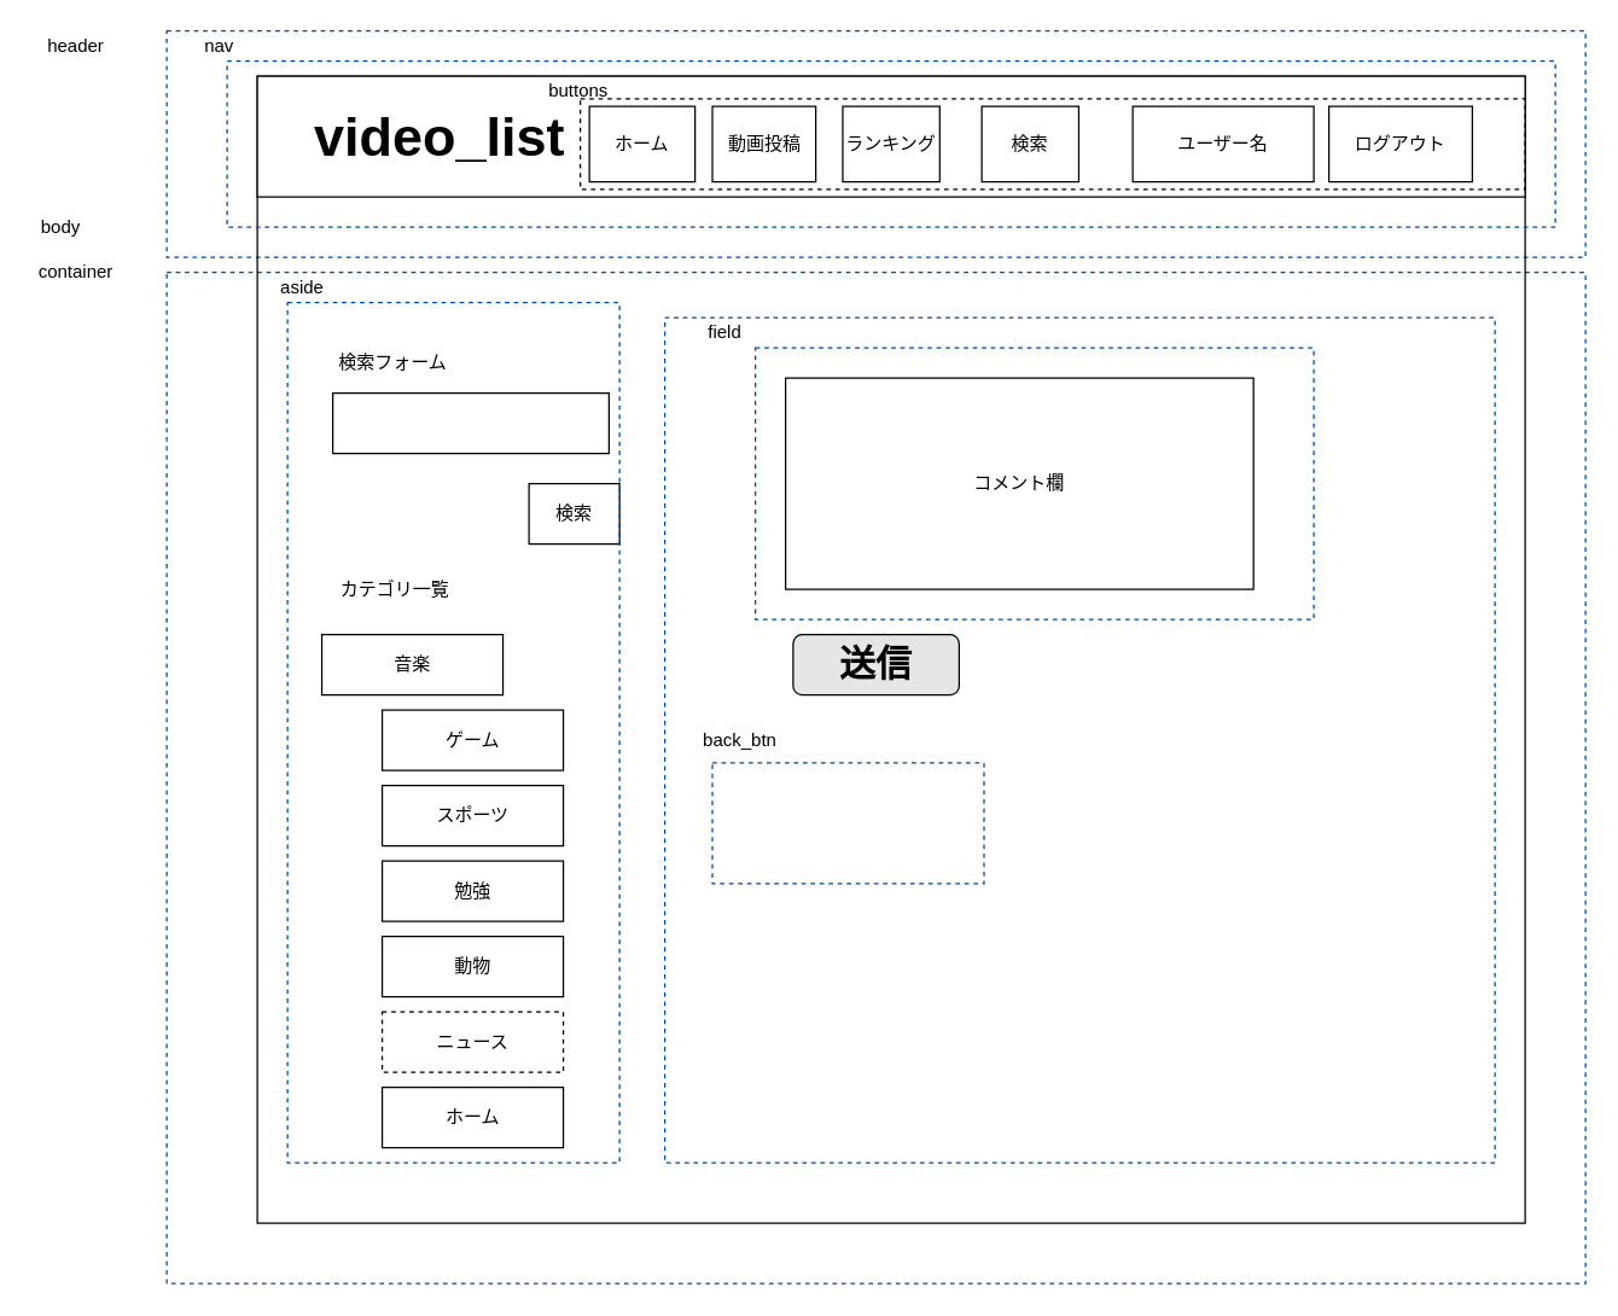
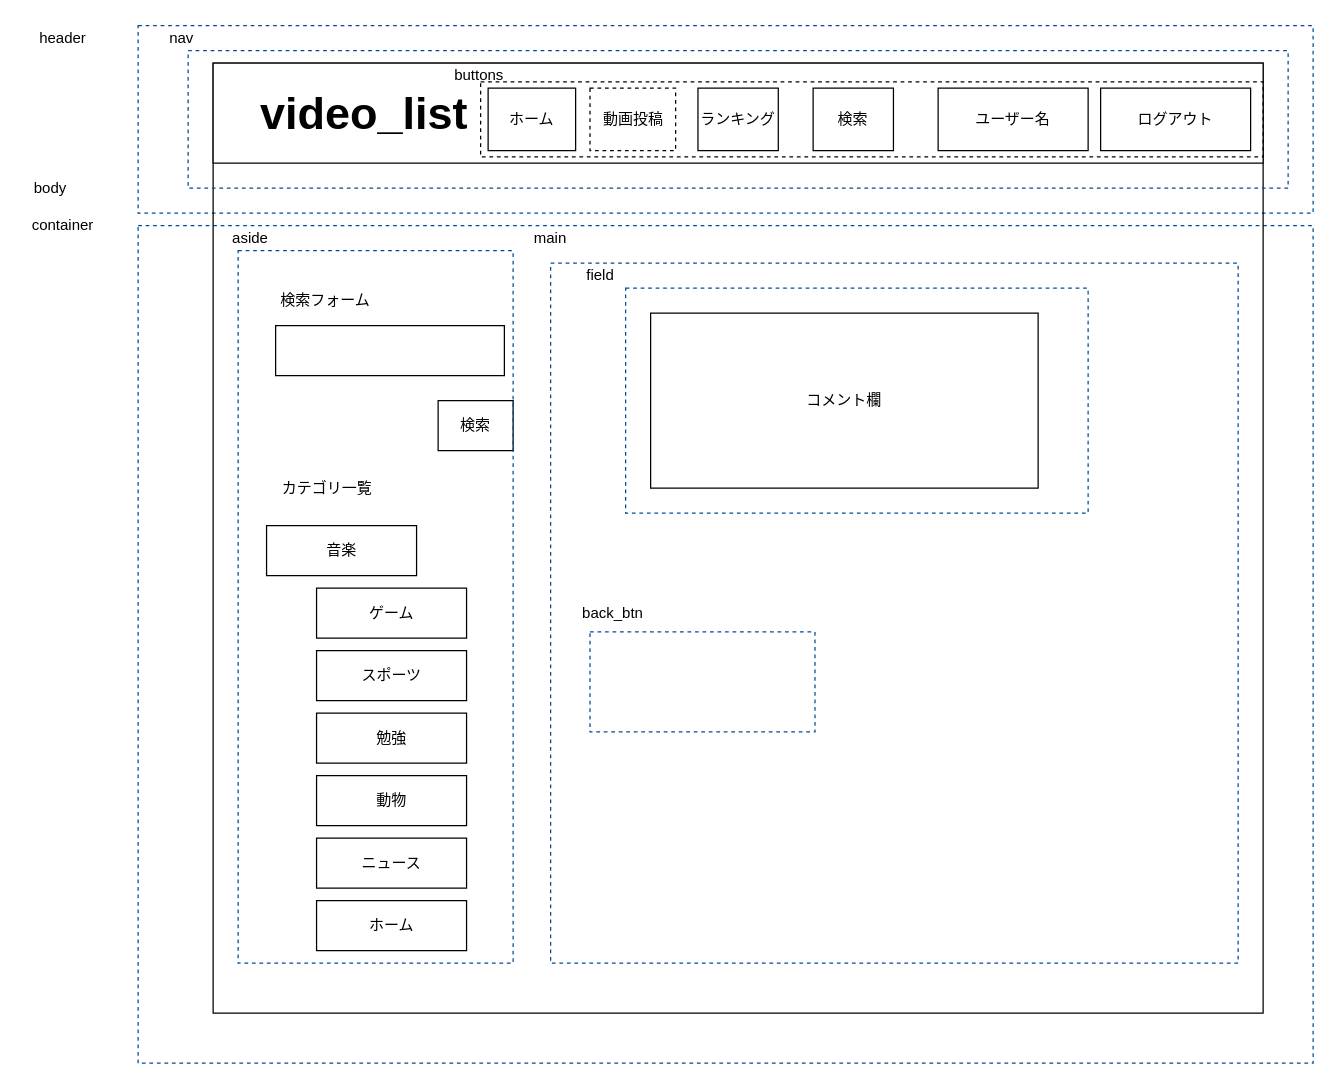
  <mxCell id="0" />
  <mxCell id="1" parent="0" />
  <mxCell id="2" value="" style="rounded=0;whiteSpace=wrap;html=1;fillColor=none;dashed=1;strokeColor=#004C99;" parent="1" vertex="1"><mxGeometry x="110" y="20" width="940" height="150" as="geometry" /></mxCell>
  <mxCell id="3" value="" style="rounded=0;whiteSpace=wrap;html=1;dashed=1;strokeColor=#004C99;fillColor=none;" parent="1" vertex="1"><mxGeometry x="110" y="180" width="940" height="670" as="geometry" /></mxCell>
  <mxCell id="4" value="" style="rounded=0;whiteSpace=wrap;html=1;fillColor=none;" parent="1" vertex="1"><mxGeometry x="170" y="50" width="840" height="760" as="geometry" /></mxCell>
  <mxCell id="5" value="&lt;font style=&quot;font-size: 36px&quot;&gt;&lt;b&gt;　video_list&lt;/b&gt;&lt;/font&gt;" style="rounded=0;whiteSpace=wrap;html=1;align=left;" parent="1" vertex="1"><mxGeometry x="170" y="50" width="840" height="80" as="geometry" /></mxCell>
  <mxCell id="6" value="ユーザー名" style="rounded=0;whiteSpace=wrap;html=1;" parent="1" vertex="1"><mxGeometry x="750" y="70" width="120" height="50" as="geometry" /></mxCell>
- <mxCell id="7" value="ログアウト" style="rounded=0;whiteSpace=wrap;html=1;" parent="1" vertex="1"><mxGeometry x="880" y="70" width="95" height="50" as="geometry" /></mxCell>
+ <mxCell id="7" value="ログアウト" style="rounded=0;whiteSpace=wrap;html=1;" parent="1" vertex="1"><mxGeometry x="880" y="70" width="120" height="50" as="geometry" /></mxCell>
  <mxCell id="8" value="" style="rounded=0;whiteSpace=wrap;html=1;" parent="1" vertex="1"><mxGeometry x="220" y="260" width="183" height="40" as="geometry" /></mxCell>
  <mxCell id="9" value="検索フォーム" style="text;html=1;strokeColor=none;fillColor=none;align=center;verticalAlign=middle;whiteSpace=wrap;rounded=0;" parent="1" vertex="1"><mxGeometry x="220" y="230" width="80" height="20" as="geometry" /></mxCell>
  <mxCell id="10" value="検索" style="rounded=0;whiteSpace=wrap;html=1;" parent="1" vertex="1"><mxGeometry x="350" y="320" width="60" height="40" as="geometry" /></mxCell>
  <mxCell id="11" value="" style="rounded=0;whiteSpace=wrap;html=1;fillColor=none;dashed=1;strokeColor=#004C99;" parent="1" vertex="1"><mxGeometry x="190" y="200" width="220" height="570" as="geometry" /></mxCell>
+ <mxCell id="12" value="main" style="text;html=1;strokeColor=none;fillColor=none;align=center;verticalAlign=middle;whiteSpace=wrap;rounded=0;dashed=1;" parent="1" vertex="1"><mxGeometry x="420" y="180" width="40" height="20" as="geometry" /></mxCell>
  <mxCell id="13" value="aside" style="text;html=1;strokeColor=none;fillColor=none;align=center;verticalAlign=middle;whiteSpace=wrap;rounded=0;dashed=1;" parent="1" vertex="1"><mxGeometry x="180" y="180" width="40" height="20" as="geometry" /></mxCell>
  <mxCell id="14" value="header" style="text;html=1;strokeColor=none;fillColor=none;align=center;verticalAlign=middle;whiteSpace=wrap;rounded=0;dashed=1;" parent="1" vertex="1"><mxGeometry x="30" y="20" width="40" height="20" as="geometry" /></mxCell>
  <mxCell id="15" value="body" style="text;html=1;strokeColor=none;fillColor=none;align=center;verticalAlign=middle;whiteSpace=wrap;rounded=0;dashed=1;" parent="1" vertex="1"><mxGeometry x="20" y="140" width="40" height="20" as="geometry" /></mxCell>
  <mxCell id="16" value="ホーム" style="rounded=0;whiteSpace=wrap;html=1;" parent="1" vertex="1"><mxGeometry x="390" y="70" width="70" height="50" as="geometry" /></mxCell>
- <mxCell id="17" value="動画投稿" style="rounded=0;whiteSpace=wrap;html=1;" parent="1" vertex="1"><mxGeometry x="471.5" y="70" width="68.5" height="50" as="geometry" /></mxCell>
+ <mxCell id="17" value="動画投稿" style="rounded=0;whiteSpace=wrap;html=1;dashed=1;" parent="1" vertex="1"><mxGeometry x="471.5" y="70" width="68.5" height="50" as="geometry" /></mxCell>
  <mxCell id="18" value="ランキング" style="rounded=0;whiteSpace=wrap;html=1;" parent="1" vertex="1"><mxGeometry x="557.88" y="70" width="64.25" height="50" as="geometry" /></mxCell>
  <mxCell id="19" value="検索" style="rounded=0;whiteSpace=wrap;html=1;" parent="1" vertex="1"><mxGeometry x="650" y="70" width="64.25" height="50" as="geometry" /></mxCell>
  <mxCell id="20" value="" style="rounded=0;whiteSpace=wrap;html=1;fillColor=none;dashed=1;strokeColor=#004C99;" parent="1" vertex="1"><mxGeometry x="150" y="40" width="880" height="110" as="geometry" /></mxCell>
  <mxCell id="21" value="nav" style="text;html=1;strokeColor=none;fillColor=none;align=center;verticalAlign=middle;whiteSpace=wrap;rounded=0;dashed=1;" parent="1" vertex="1"><mxGeometry x="60" y="20" width="170" height="20" as="geometry" /></mxCell>
  <mxCell id="22" value="" style="rounded=0;whiteSpace=wrap;html=1;dashed=1;strokeColor=#000000;fillColor=none;" parent="1" vertex="1"><mxGeometry x="384" y="65" width="626" height="60" as="geometry" /></mxCell>
  <mxCell id="23" value="buttons" style="text;html=1;strokeColor=none;fillColor=none;align=center;verticalAlign=middle;whiteSpace=wrap;rounded=0;dashed=1;" parent="1" vertex="1"><mxGeometry x="363" y="50" width="40" height="20" as="geometry" /></mxCell>
  <mxCell id="24" value="container" style="text;html=1;strokeColor=none;fillColor=none;align=center;verticalAlign=middle;whiteSpace=wrap;rounded=0;dashed=1;" parent="1" vertex="1"><mxGeometry x="30" y="170" width="40" height="20" as="geometry" /></mxCell>
  <mxCell id="25" value="" style="rounded=0;whiteSpace=wrap;html=1;fillColor=none;dashed=1;strokeColor=#004C99;" parent="1" vertex="1"><mxGeometry x="440" y="210" width="550" height="560" as="geometry" /></mxCell>
- <mxCell id="26" value="&lt;span style=&quot;font-size: 24px&quot;&gt;&lt;b&gt;送信&lt;/b&gt;&lt;/span&gt;" style="text;html=1;align=center;verticalAlign=middle;whiteSpace=wrap;rounded=1;strokeColor=#000000;fillColor=#E6E6E6;" parent="1" vertex="1"><mxGeometry x="525" y="420" width="110" height="40" as="geometry" /></mxCell>
  <mxCell id="27" value="コメント欄" style="rounded=0;whiteSpace=wrap;html=1;" parent="1" vertex="1"><mxGeometry x="520" y="250" width="310" height="140" as="geometry" /></mxCell>
  <mxCell id="28" value="" style="rounded=0;whiteSpace=wrap;html=1;fillColor=none;dashed=1;strokeColor=#004C99;" parent="1" vertex="1"><mxGeometry x="500" y="230" width="370" height="180" as="geometry" /></mxCell>
  <mxCell id="29" value="field" style="text;html=1;strokeColor=none;fillColor=none;align=center;verticalAlign=middle;whiteSpace=wrap;rounded=0;" parent="1" vertex="1"><mxGeometry x="460" y="210" width="40" height="20" as="geometry" /></mxCell>
  <mxCell id="30" value="" style="rounded=0;whiteSpace=wrap;html=1;dashed=1;strokeColor=#004C99;fillColor=none;" parent="1" vertex="1"><mxGeometry x="471.5" y="505" width="180" height="80" as="geometry" /></mxCell>
  <mxCell id="31" value="back_btn" style="text;html=1;strokeColor=none;fillColor=none;align=center;verticalAlign=middle;whiteSpace=wrap;rounded=0;" parent="1" vertex="1"><mxGeometry x="455" y="480" width="70" height="20" as="geometry" /></mxCell>
  <mxCell id="32" value="音楽" style="rounded=0;whiteSpace=wrap;html=1;" vertex="1" parent="1"><mxGeometry x="212.75" y="420" width="120" height="40" as="geometry" /></mxCell>
  <mxCell id="33" value="ホーム" style="rounded=0;whiteSpace=wrap;html=1;" vertex="1" parent="1"><mxGeometry x="252.75" y="720" width="120" height="40" as="geometry" /></mxCell>
  <mxCell id="34" value="動物" style="rounded=0;whiteSpace=wrap;html=1;" vertex="1" parent="1"><mxGeometry x="252.75" y="620" width="120" height="40" as="geometry" /></mxCell>
  <mxCell id="35" value="ゲーム" style="rounded=0;whiteSpace=wrap;html=1;" vertex="1" parent="1"><mxGeometry x="252.75" y="470" width="120" height="40" as="geometry" /></mxCell>
  <mxCell id="36" value="スポーツ" style="rounded=0;whiteSpace=wrap;html=1;" vertex="1" parent="1"><mxGeometry x="252.75" y="520" width="120" height="40" as="geometry" /></mxCell>
  <mxCell id="37" value="勉強" style="rounded=0;whiteSpace=wrap;html=1;" vertex="1" parent="1"><mxGeometry x="252.75" y="570" width="120" height="40" as="geometry" /></mxCell>
  <mxCell id="38" value="カテゴリ一覧" style="text;html=1;strokeColor=none;fillColor=none;align=center;verticalAlign=middle;whiteSpace=wrap;rounded=0;" vertex="1" parent="1"><mxGeometry x="220" y="380" width="82.75" height="20" as="geometry" /></mxCell>
- <mxCell id="39" value="ニュース" style="rounded=0;whiteSpace=wrap;html=1;dashed=1;" vertex="1" parent="1"><mxGeometry x="252.75" y="670" width="120" height="40" as="geometry" /></mxCell>
+ <mxCell id="39" value="ニュース" style="rounded=0;whiteSpace=wrap;html=1;" vertex="1" parent="1"><mxGeometry x="252.75" y="670" width="120" height="40" as="geometry" /></mxCell>
